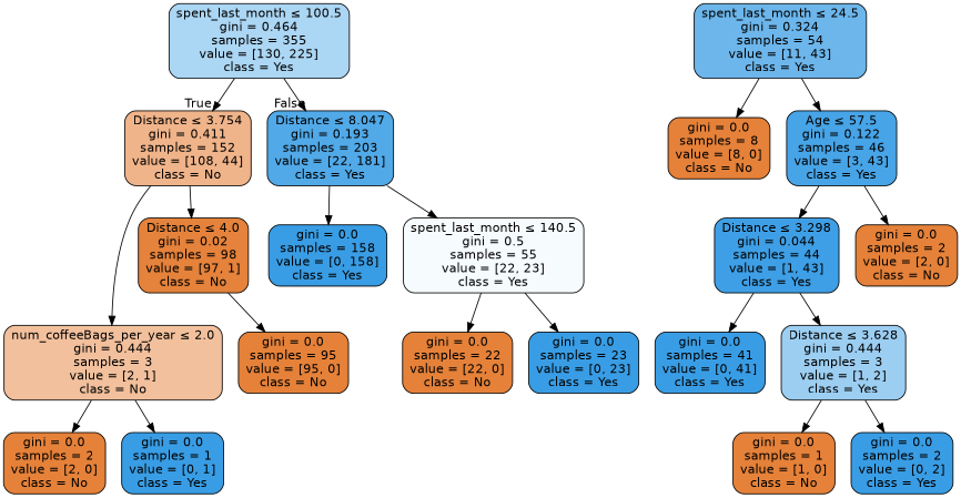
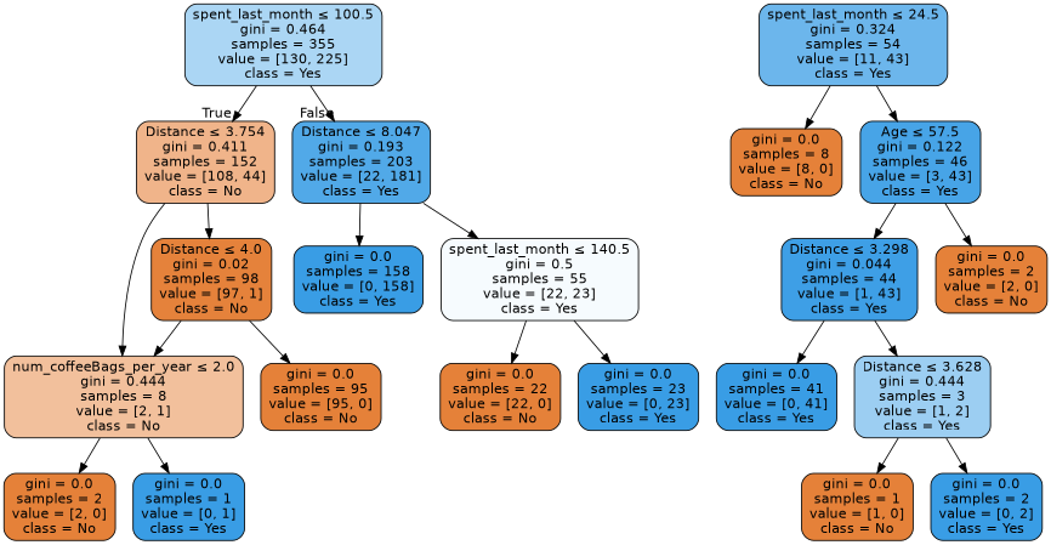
  digraph {
    node [color=black fillcolor="#e58139" fontname=helvetica shape=box style="filled, rounded"]
    edge [fontname=helvetica]
    n1 [fillcolor="#abd6f4" label=<spent_last_month &le; 100.5<br/>gini = 0.464<br/>samples = 355<br/>value = [130, 225]<br/>class = Yes>]
    n2 [fillcolor="#f0b48a" label=<Distance &le; 3.754<br/>gini = 0.411<br/>samples = 152<br/>value = [108, 44]<br/>class = No>]
    n3 [fillcolor="#51a9e8" label=<Distance &le; 8.047<br/>gini = 0.193<br/>samples = 203<br/>value = [22, 181]<br/>class = Yes>]
    n4 [fillcolor="#e5823b" label=<Distance &le; 4.0<br/>gini = 0.02<br/>samples = 98<br/>value = [97, 1]<br/>class = No>]
-   n5 [fillcolor="#f2c09c" label=<num_coffeeBags_per_year &le; 2.0<br/>gini = 0.444<br/>samples = 3<br/>value = [2, 1]<br/>class = No>]
+   n5 [fillcolor="#f2c09c" label=<num_coffeeBags_per_year &le; 2.0<br/>gini = 0.444<br/>samples = 8<br/>value = [2, 1]<br/>class = No>]
    n6 [fillcolor="#399de5" label=<gini = 0.0<br/>samples = 158<br/>value = [0, 158]<br/>class = Yes>]
    n7 [fillcolor="#f6fbfe" label=<spent_last_month &le; 140.5<br/>gini = 0.5<br/>samples = 55<br/>value = [22, 23]<br/>class = Yes>]
    n8 [fillcolor="#6cb6ec" label=<spent_last_month &le; 24.5<br/>gini = 0.324<br/>samples = 54<br/>value = [11, 43]<br/>class = Yes>]
    n9 [label=<gini = 0.0<br/>samples = 8<br/>value = [8, 0]<br/>class = No>]
    n10 [fillcolor="#47a4e7" label=<Age &le; 57.5<br/>gini = 0.122<br/>samples = 46<br/>value = [3, 43]<br/>class = Yes>]
    n11 [label=<gini = 0.0<br/>samples = 95<br/>value = [95, 0]<br/>class = No>]
    n12 [fillcolor="#3e9fe6" label=<Distance &le; 3.298<br/>gini = 0.044<br/>samples = 44<br/>value = [1, 43]<br/>class = Yes>]
    n13 [label=<gini = 0.0<br/>samples = 2<br/>value = [2, 0]<br/>class = No>]
    n14 [fillcolor="#399de5" label=<gini = 0.0<br/>samples = 41<br/>value = [0, 41]<br/>class = Yes>]
    n15 [fillcolor="#9ccef2" label=<Distance &le; 3.628<br/>gini = 0.444<br/>samples = 3<br/>value = [1, 2]<br/>class = Yes>]
    n16 [label=<gini = 0.0<br/>samples = 1<br/>value = [1, 0]<br/>class = No>]
    n17 [fillcolor="#399de5" label=<gini = 0.0<br/>samples = 2<br/>value = [0, 2]<br/>class = Yes>]
    n18 [label=<gini = 0.0<br/>samples = 2<br/>value = [2, 0]<br/>class = No>]
    n19 [fillcolor="#399de5" label=<gini = 0.0<br/>samples = 1<br/>value = [0, 1]<br/>class = Yes>]
    n20 [label=<gini = 0.0<br/>samples = 22<br/>value = [22, 0]<br/>class = No>]
    n21 [fillcolor="#399de5" label=<gini = 0.0<br/>samples = 23<br/>value = [0, 23]<br/>class = Yes>]
    n1 -> n2 [headlabel=True labelangle=45 labeldistance=2.5]
    n1 -> n3 [headlabel=False labelangle=-45 labeldistance=2.5]
    n2 -> n4
    n2 -> n5
    n3 -> n6
    n3 -> n7
+   n4 -> n5
    n4 -> n11
    n5 -> n18
    n5 -> n19
    n7 -> n20
    n7 -> n21
    n8 -> n9
    n8 -> n10
    n10 -> n12
    n10 -> n13
    n12 -> n14
    n12 -> n15
    n15 -> n16
    n15 -> n17
  }
